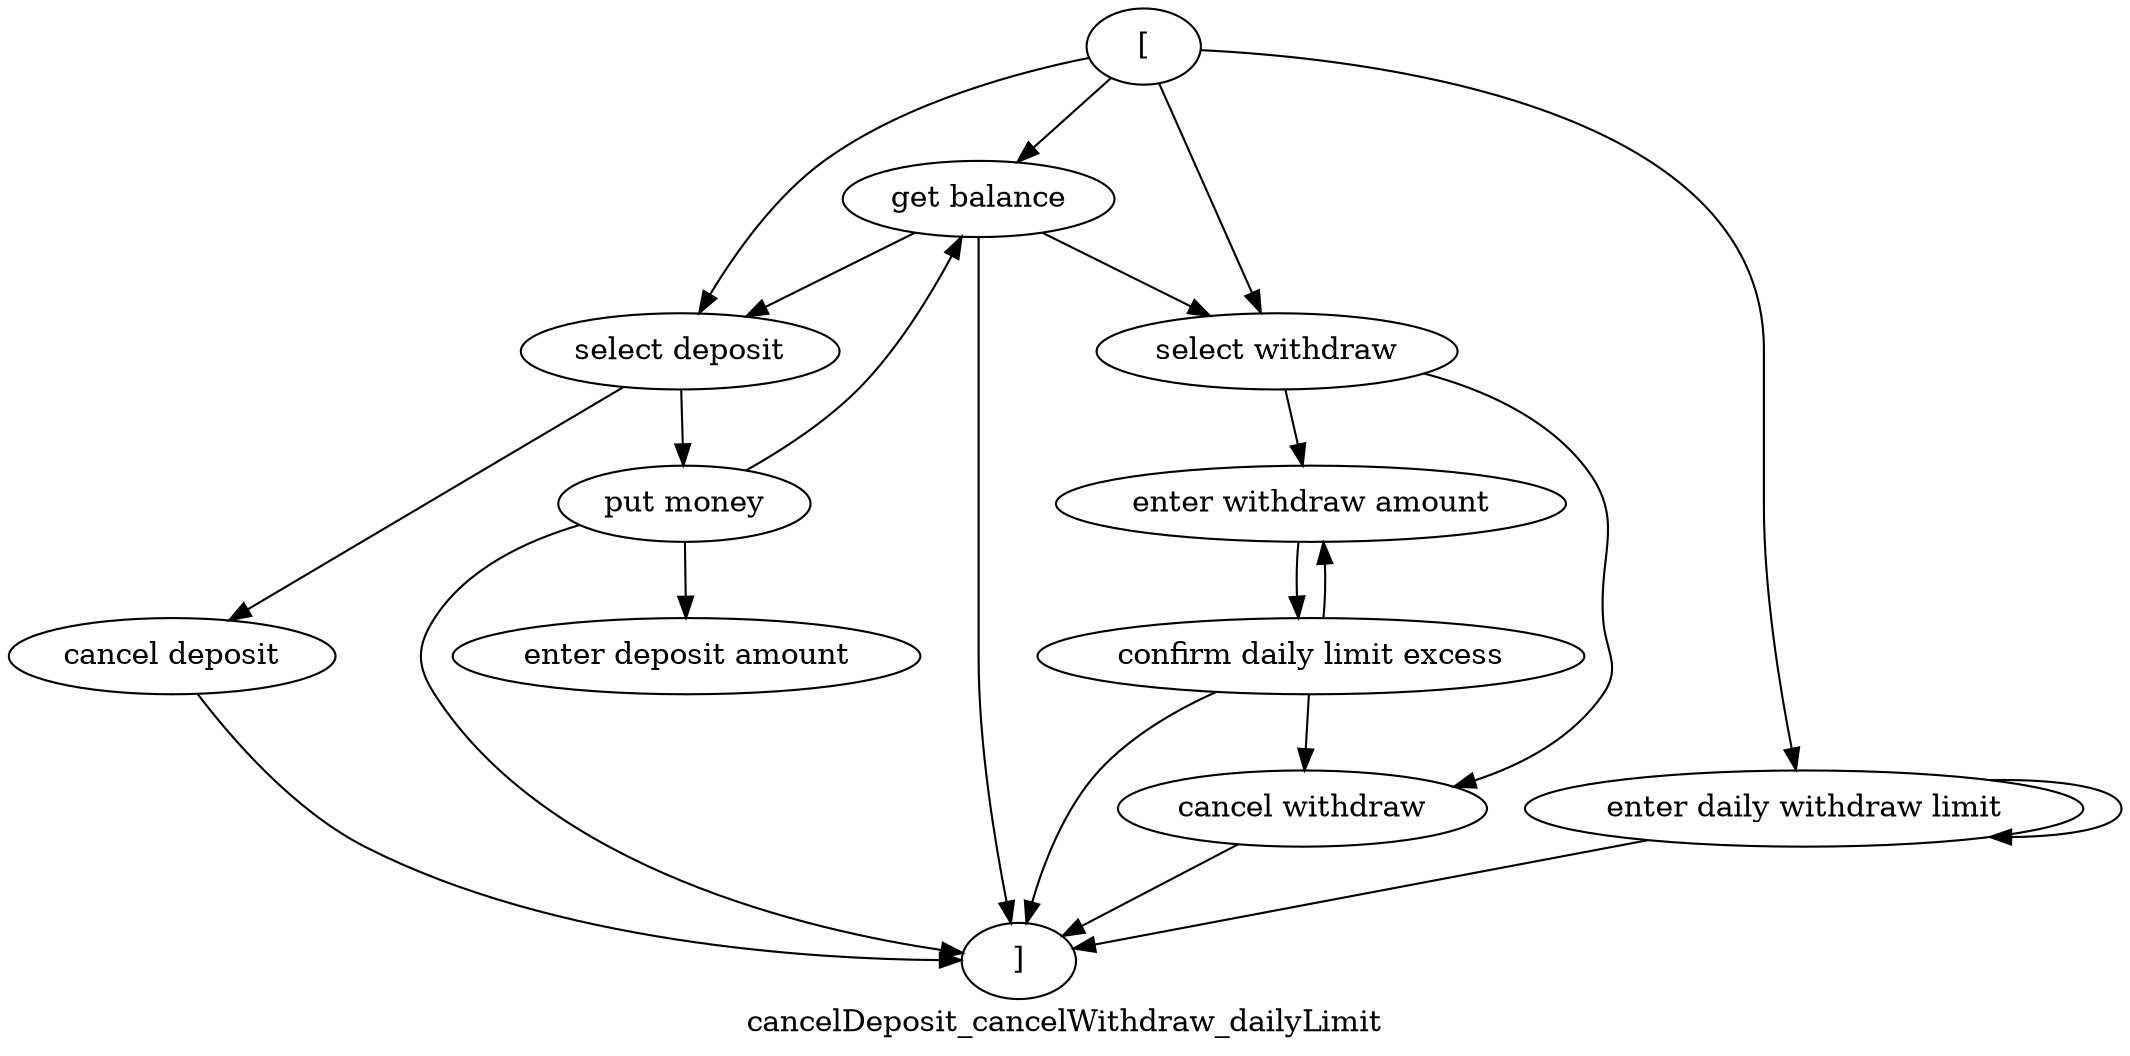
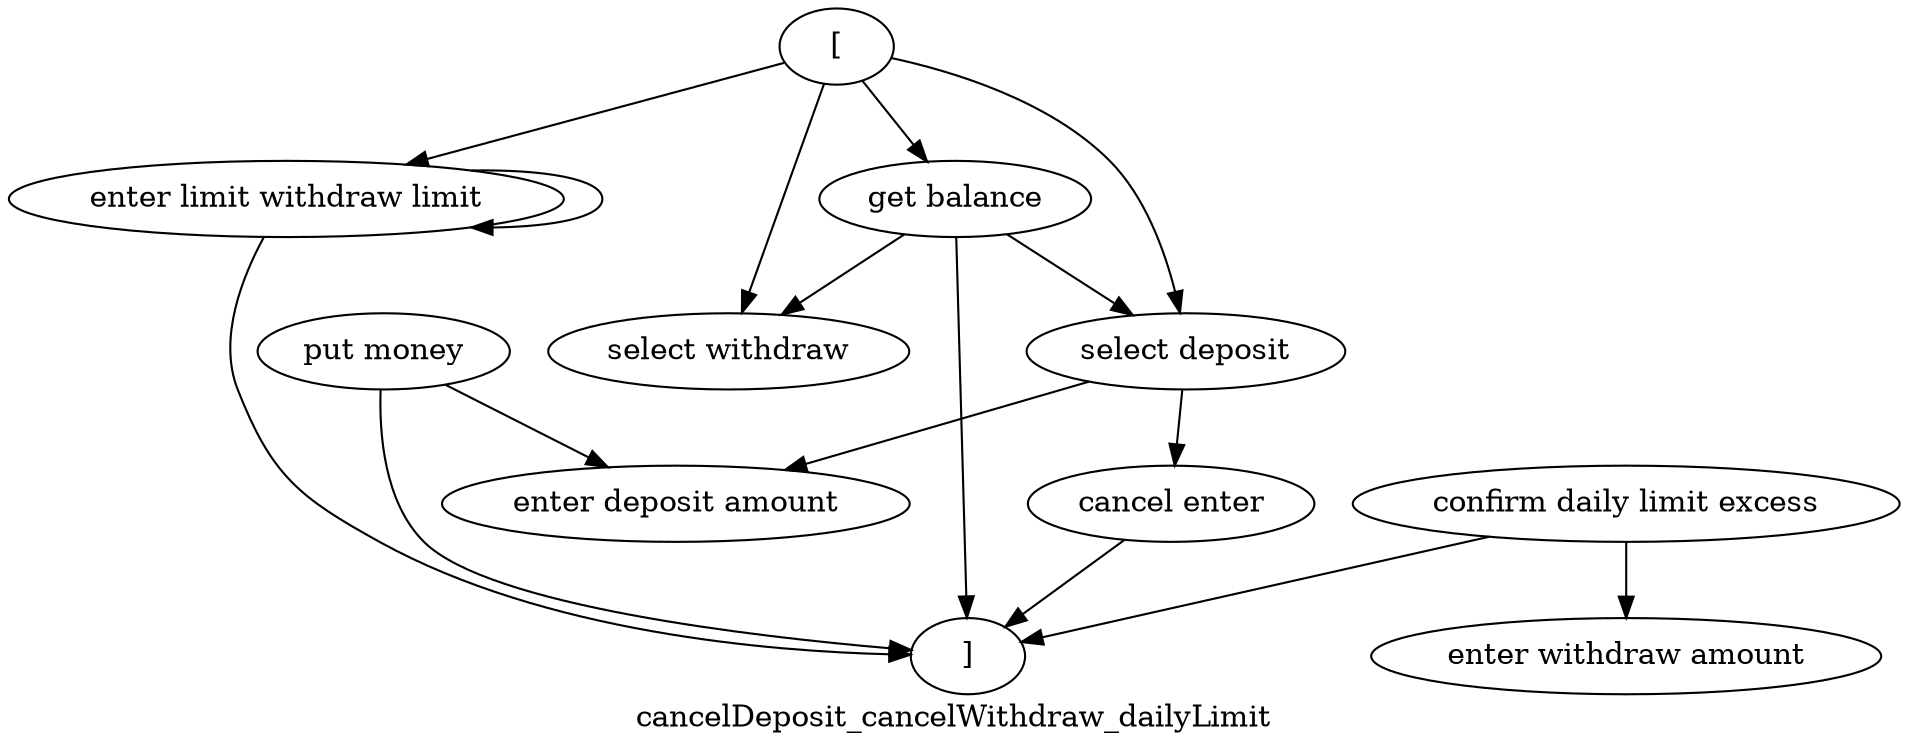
  digraph {
    label=cancelDeposit_cancelWithdraw_dailyLimit
    rankdir=TB
    n1 [label="get balance"]
    n2 [label="]"]
    n3 [label="select deposit"]
    n4 [label="select withdraw"]
    n5 [label="enter deposit amount"]
-   n6 [label="cancel deposit"]
+   n6 [label="cancel enter"]
    n7 [label="enter withdraw amount"]
-   n8 [label="cancel withdraw"]
    n9 [label="["]
-   n10 [label="enter daily withdraw limit"]
+   n10 [label="enter limit withdraw limit"]
    n11 [label="put money"]
    n12 [label="confirm daily limit excess"]
    n1 -> n2
    n1 -> n3
    n1 -> n4
-   n3 -> n11
+   n3 -> n5
    n3 -> n6
-   n4 -> n7
-   n4 -> n8
    n6 -> n2
-   n7 -> n12
-   n8 -> n2
    n9 -> n1
    n9 -> n3
    n9 -> n4
    n9 -> n10
    n10 -> n2
    n10 -> n10
-   n11 -> n1
    n11 -> n2
    n11 -> n5
    n12 -> n2
    n12 -> n7
-   n12 -> n8
  }
